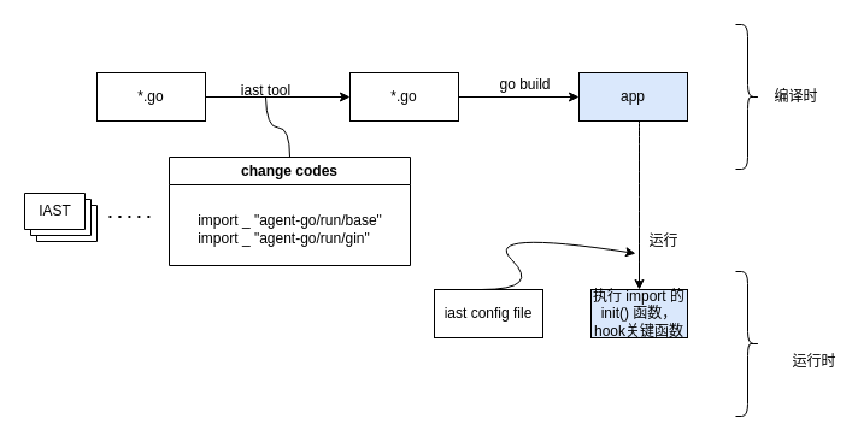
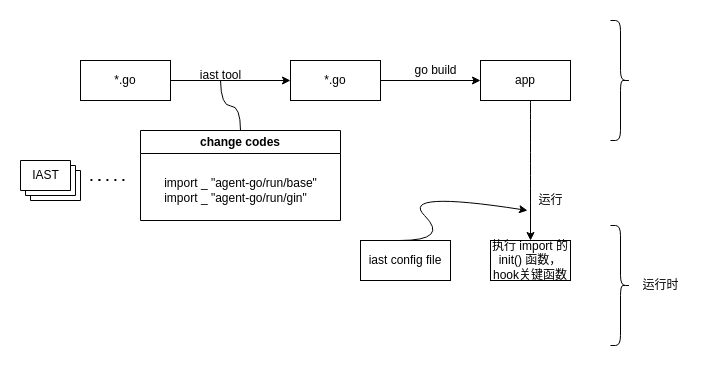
  <mxCell id="0" />
  <mxCell id="1" parent="0" />
  <mxCell id="2" value="*.go" style="rounded=0;whiteSpace=wrap;html=1;" vertex="1" parent="1"><mxGeometry x="80" y="60" width="90" height="40" as="geometry" /></mxCell>
  <mxCell id="3" value="*.go" style="rounded=0;whiteSpace=wrap;html=1;" vertex="1" parent="1"><mxGeometry x="290" y="60" width="90" height="40" as="geometry" /></mxCell>
  <mxCell id="4" value="" style="endArrow=classic;html=1;rounded=0;entryX=0;entryY=0.5;entryDx=0;entryDy=0;" edge="1" parent="1" target="3"><mxGeometry width="50" height="50" relative="1" as="geometry"><mxPoint x="170" y="80" as="sourcePoint" /><mxPoint x="220" y="30" as="targetPoint" /></mxGeometry></mxCell>
  <mxCell id="5" value="iast tool" style="text;html=1;align=center;verticalAlign=middle;resizable=0;points=[];autosize=1;strokeColor=none;fillColor=none;" vertex="1" parent="1"><mxGeometry x="190" y="60" width="60" height="30" as="geometry" /></mxCell>
- <mxCell id="6" value="app" style="rounded=0;whiteSpace=wrap;html=1;fillColor=#dae8fc;" vertex="1" parent="1"><mxGeometry x="480" y="60" width="90" height="40" as="geometry" /></mxCell>
+ <mxCell id="6" value="app" style="rounded=0;whiteSpace=wrap;html=1;" vertex="1" parent="1"><mxGeometry x="480" y="60" width="90" height="40" as="geometry" /></mxCell>
  <mxCell id="7" value="" style="edgeStyle=none;orthogonalLoop=1;jettySize=auto;html=1;rounded=0;" edge="1" parent="1"><mxGeometry width="100" relative="1" as="geometry"><mxPoint x="380" y="80" as="sourcePoint" /><mxPoint x="480" y="80" as="targetPoint" /><Array as="points" /></mxGeometry></mxCell>
  <mxCell id="8" value="go build" style="text;html=1;align=center;verticalAlign=middle;resizable=0;points=[];autosize=1;strokeColor=none;fillColor=none;" vertex="1" parent="1"><mxGeometry x="400" y="55" width="70" height="30" as="geometry" /></mxCell>
  <mxCell id="9" value="change codes" style="swimlane;whiteSpace=wrap;html=1;" vertex="1" parent="1"><mxGeometry x="140" y="130" width="200" height="90" as="geometry" /></mxCell>
  <mxCell id="10" value="import _ &quot;agent-go/run/base&quot;&lt;br&gt;import _&amp;nbsp;&quot;agent-go/run/gin&quot;&amp;nbsp; &amp;nbsp;" style="text;html=1;align=center;verticalAlign=middle;resizable=0;points=[];autosize=1;strokeColor=none;fillColor=none;" vertex="1" parent="9"><mxGeometry x="10" y="40" width="180" height="40" as="geometry" /></mxCell>
  <mxCell id="11" value="" style="shape=curlyBracket;whiteSpace=wrap;html=1;rounded=1;flipH=1;labelPosition=right;verticalLabelPosition=middle;align=left;verticalAlign=middle;" vertex="1" parent="1"><mxGeometry x="610" y="20" width="20" height="120" as="geometry" /></mxCell>
- <mxCell id="12" value="编译时" style="text;html=1;align=center;verticalAlign=middle;resizable=0;points=[];autosize=1;strokeColor=none;fillColor=none;" vertex="1" parent="1"><mxGeometry x="630" y="65" width="60" height="30" as="geometry" /></mxCell>
  <mxCell id="13" value="" style="endArrow=none;html=1;rounded=0;exitX=0.5;exitY=0;exitDx=0;exitDy=0;edgeStyle=orthogonalEdgeStyle;curved=1;" edge="1" parent="1" source="9"><mxGeometry width="50" height="50" relative="1" as="geometry"><mxPoint x="290" y="220" as="sourcePoint" /><mxPoint x="220" y="80" as="targetPoint" /></mxGeometry></mxCell>
  <mxCell id="14" value="" style="endArrow=classic;html=1;rounded=0;curved=1;" edge="1" parent="1"><mxGeometry width="50" height="50" relative="1" as="geometry"><mxPoint x="530" y="100" as="sourcePoint" /><mxPoint x="530" y="240" as="targetPoint" /></mxGeometry></mxCell>
  <mxCell id="15" value="运行" style="text;html=1;align=center;verticalAlign=middle;resizable=0;points=[];autosize=1;strokeColor=none;fillColor=none;" vertex="1" parent="1"><mxGeometry x="525" y="185" width="50" height="30" as="geometry" /></mxCell>
  <mxCell id="16" value="" style="shape=curlyBracket;whiteSpace=wrap;html=1;rounded=1;flipH=1;labelPosition=right;verticalLabelPosition=middle;align=left;verticalAlign=middle;" vertex="1" parent="1"><mxGeometry x="610" y="225" width="20" height="120" as="geometry" /></mxCell>
- <mxCell id="17" value="运行时" style="text;html=1;align=center;verticalAlign=middle;resizable=0;points=[];autosize=1;strokeColor=none;fillColor=none;" vertex="1" parent="1"><mxGeometry x="645" y="285" width="60" height="30" as="geometry" /></mxCell>
- <mxCell id="18" value="执行 import 的 init() 函数，hook关键函数" style="whiteSpace=wrap;html=1;fillColor=#dae8fc;" vertex="1" parent="1"><mxGeometry x="490" y="240" width="80" height="40" as="geometry" /></mxCell>
+ <mxCell id="17" value="运行时" style="text;html=1;align=center;verticalAlign=middle;resizable=0;points=[];autosize=1;strokeColor=none;fillColor=none;" vertex="1" parent="1"><mxGeometry x="630" y="270" width="60" height="30" as="geometry" /></mxCell>
+ <mxCell id="18" value="执行 import 的 init() 函数，hook关键函数" style="whiteSpace=wrap;html=1;" vertex="1" parent="1"><mxGeometry x="490" y="240" width="80" height="40" as="geometry" /></mxCell>
  <mxCell id="19" value="iast config file" style="rounded=0;whiteSpace=wrap;html=1;" vertex="1" parent="1"><mxGeometry x="360" y="240" width="90" height="40" as="geometry" /></mxCell>
  <mxCell id="20" value="" style="curved=1;endArrow=classic;html=1;rounded=0;entryX=0.04;entryY=0.833;entryDx=0;entryDy=0;entryPerimeter=0;" edge="1" parent="1" target="15"><mxGeometry width="50" height="50" relative="1" as="geometry"><mxPoint x="399" y="240" as="sourcePoint" /><mxPoint x="449" y="190" as="targetPoint" /><Array as="points"><mxPoint x="449" y="240" /><mxPoint x="399" y="190" /></Array></mxGeometry></mxCell>
  <mxCell id="21" value="" style="verticalLabelPosition=bottom;verticalAlign=top;html=1;shape=mxgraph.basic.layered_rect;dx=10;outlineConnect=0;whiteSpace=wrap;" vertex="1" parent="1"><mxGeometry x="20" y="160" width="60" height="40" as="geometry" /></mxCell>
  <mxCell id="22" value="IAST" style="text;html=1;align=center;verticalAlign=middle;resizable=0;points=[];autosize=1;strokeColor=none;fillColor=none;" vertex="1" parent="1"><mxGeometry x="20" y="160" width="50" height="30" as="geometry" /></mxCell>
  <mxCell id="23" value="" style="endArrow=none;dashed=1;html=1;dashPattern=1 3;strokeWidth=2;rounded=0;curved=1;" edge="1" parent="1"><mxGeometry width="50" height="50" relative="1" as="geometry"><mxPoint x="90" y="179.5" as="sourcePoint" /><mxPoint x="130" y="179.5" as="targetPoint" /></mxGeometry></mxCell>
